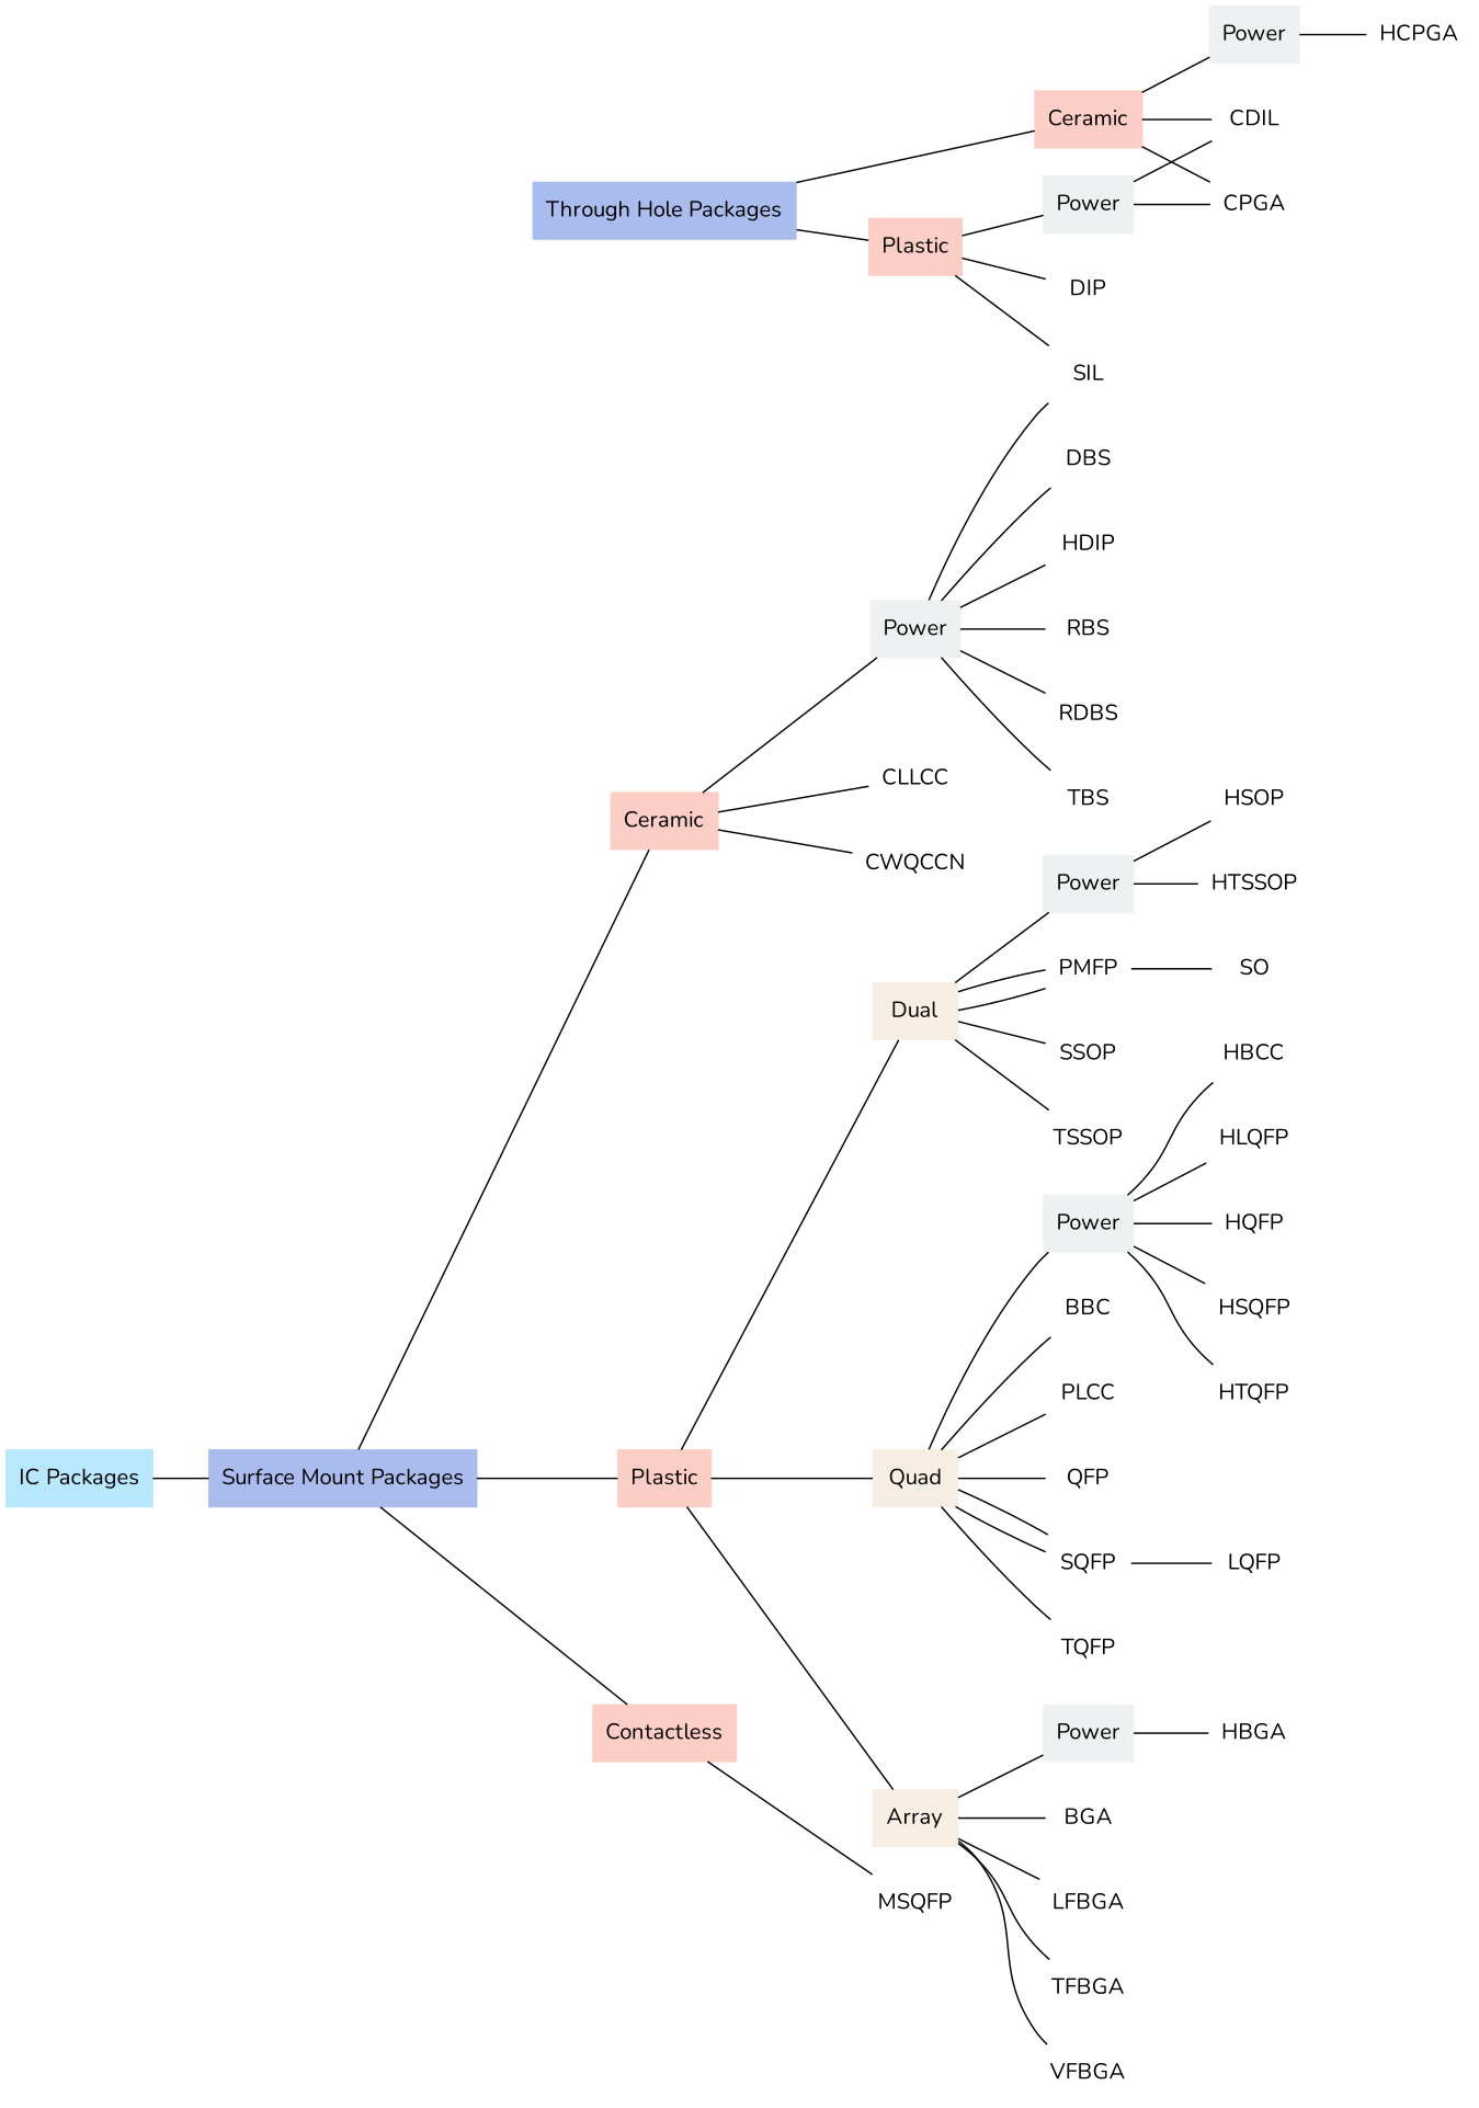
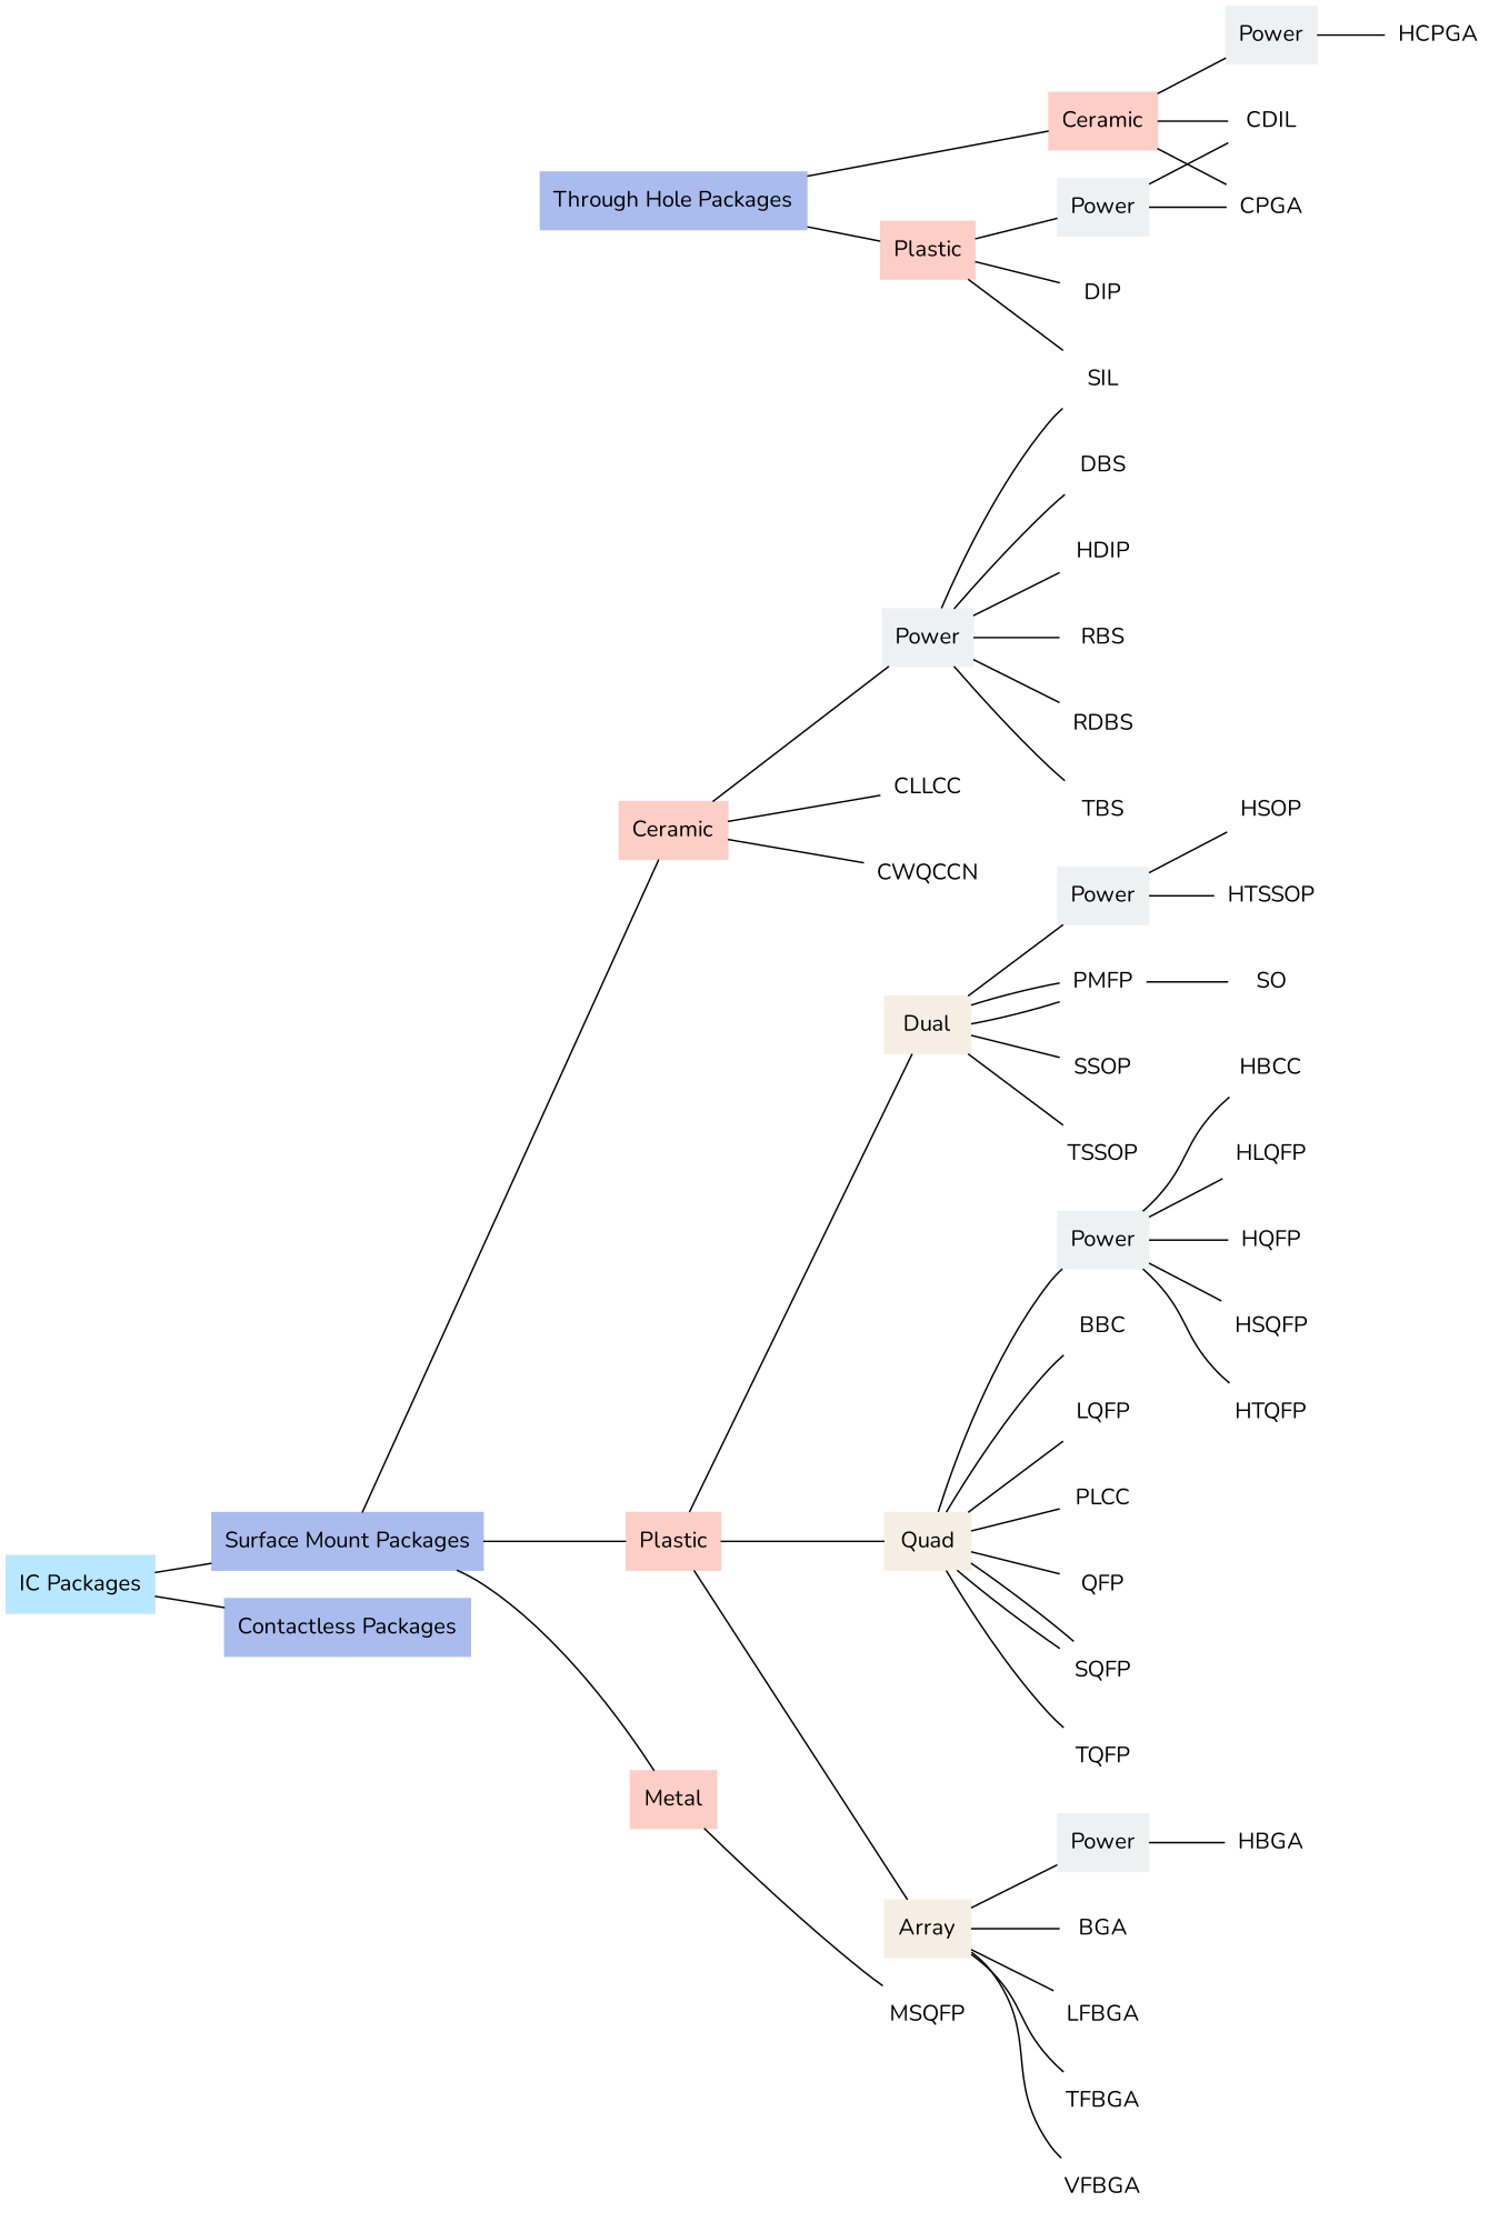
  graph {
    fontname=Nunito
    rankdir=LR
    node [fontname=Nunito style=filled color=white shape=box]
    edge [fontname=Nunito]
    0 [style=invis color="" shape=""]
    1 [style=invis color="" shape=""]
    2 [style=invis color="" shape=""]
    3 [style=invis color="" shape=""]
    n5 [color="#B8E8FF" label="IC Packages"]
    n6 [color="#AABCEE" label="Surface Mount Packages"]
+   n7 [color="#AABCEE" label="Contactless Packages"]
    n8 [color="#AABCEE" label="Through Hole Packages"]
    n9 [color="#FCCEC5" label=Ceramic]
    n10 [color="#FCCEC5" label=Plastic]
    n11 [color="#FCCEC5" label=Ceramic]
    n12 [color="#FCCEC5" label=Plastic]
-   n13 [color="#FCCEC5" label=Contactless]
+   n13 [color="#FCCEC5" label=Metal]
    n14 [color="#EEF1F2" label=Power]
    n15 [label=CDIL]
    n16 [label=CPGA]
    n17 [color="#EEF1F2" label=Power]
    n18 [label=SIL]
    n19 [label=DIP]
    n20 [color="#EEF1F2" label=Power]
    n21 [label=CLLCC]
    n22 [label=CWQCCN]
    n23 [color="#F7EEE3" label=Dual]
    n24 [color="#F7EEE3" label=Quad]
    n25 [color="#F7EEE3" label=Array]
    n26 [label=MSQFP]
    n27 [label=HCPGA]
    n28 [label=DBS]
    n29 [label=HDIP]
    n30 [label=RBS]
    n31 [label=RDBS]
    n32 [label=TBS]
    n33 [color="#EEF1F2" label=Power]
    n34 [label=PMFP]
    n35 [label=SSOP]
    n36 [label=TSSOP]
    n37 [color="#EEF1F2" label=Power]
    n38 [label=BBC]
    n39 [label=LQFP]
    n40 [label=PLCC]
    n41 [label=QFP]
    n42 [label=SQFP]
    n43 [label=TQFP]
    n44 [color="#EEF1F2" label=Power]
    n45 [label=BGA]
    n46 [label=LFBGA]
    n47 [label=TFBGA]
    n48 [label=VFBGA]
    n49 [label=HSOP]
    n50 [label=HTSSOP]
    n51 [label=SO]
    n52 [label=HBCC]
    n53 [label=HLQFP]
    n54 [label=HQFP]
    n55 [label=HSQFP]
    n56 [label=HTQFP]
    n57 [label=HBGA]
    0 -- 1 [style=invis]
    1 -- 2 [style=invis]
    2 -- 3 [style=invis]
    n5 -- n6
+   n5 -- n7
    n6 -- n11
    n6 -- n12
    n6 -- n13
    n8 -- n9
    n8 -- n10
    n9 -- n14
    n9 -- n15
    n9 -- n16
    n10 -- n17
    n10 -- n18
    n10 -- n19
    n11 -- n20
    n11 -- n21
    n11 -- n22
    n12 -- n23
    n12 -- n24
    n12 -- n25
    n13 -- n26
    n14 -- n27
    n17 -- n15
    n17 -- n16
    n20 -- n18
    n20 -- n28
    n20 -- n29
    n20 -- n30
    n20 -- n31
    n20 -- n32
    n23 -- n33
    n23 -- n34
    n23 -- n34
    n23 -- n35
    n23 -- n36
    n24 -- n37
    n24 -- n38
-   n42 -- n39
+   n24 -- n39
    n24 -- n40
    n24 -- n41
    n24 -- n42
    n24 -- n42
    n24 -- n43
    n25 -- n44
    n25 -- n45
    n25 -- n46
    n25 -- n47
    n25 -- n48
    n33 -- n49
    n33 -- n50
    n34 -- n51
    n37 -- n52
    n37 -- n53
    n37 -- n54
    n37 -- n55
    n37 -- n56
    n44 -- n57
  }
